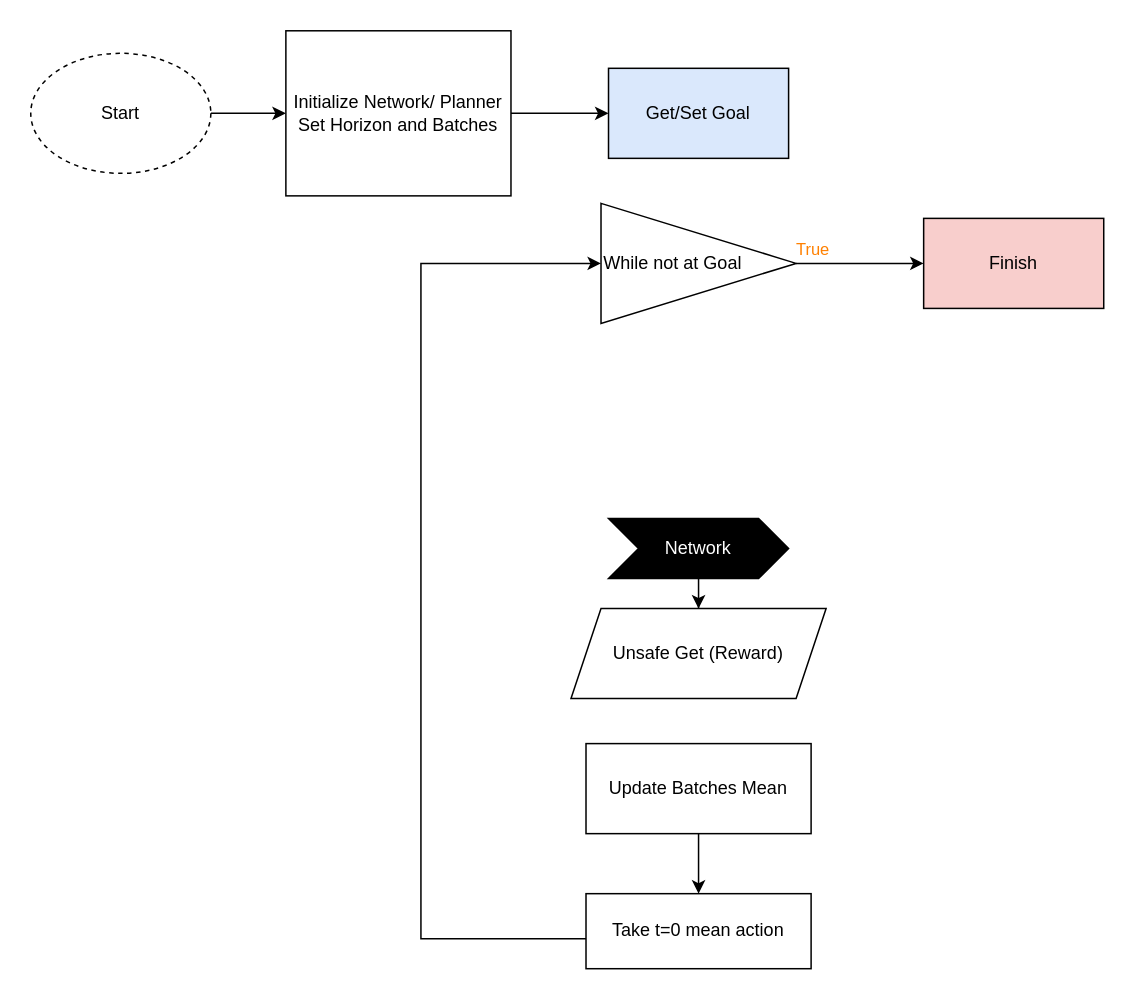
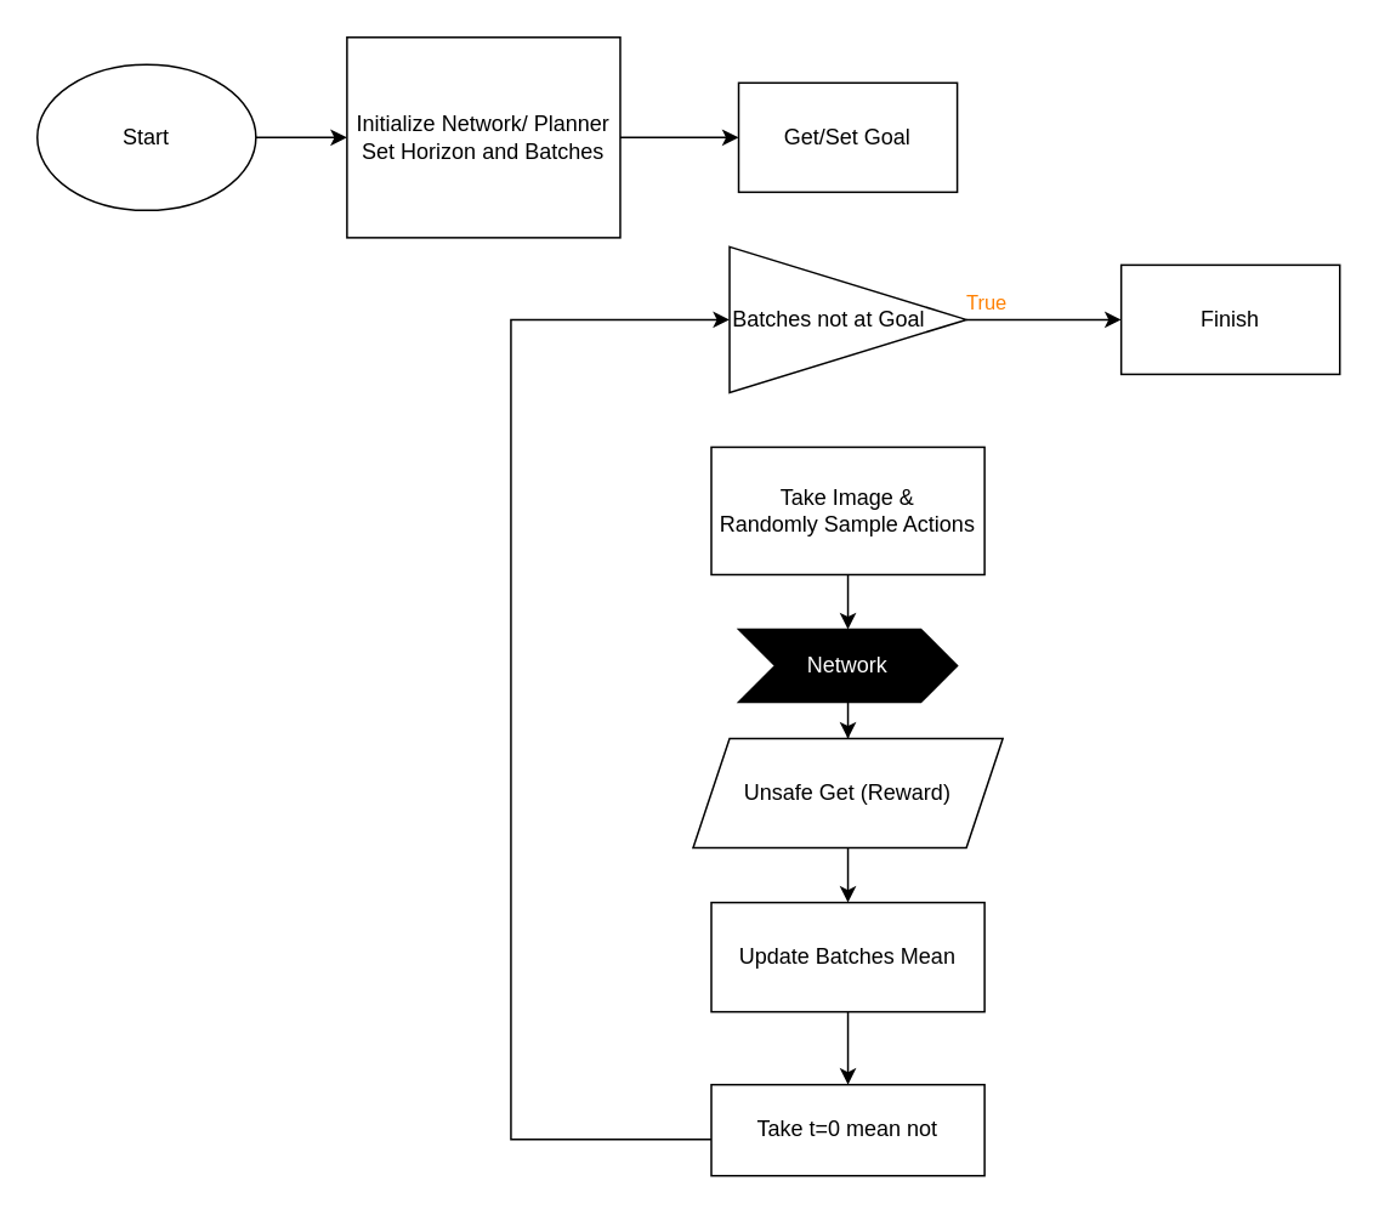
  <mxCell id="0" />
  <mxCell id="1" parent="0" />
  <mxCell id="2" value="" style="edgeStyle=orthogonalEdgeStyle;rounded=0;orthogonalLoop=1;jettySize=auto;html=1;" parent="1" source="3" target="5" edge="1"><mxGeometry relative="1" as="geometry" /></mxCell>
- <mxCell id="3" value="Start" style="ellipse;whiteSpace=wrap;html=1;dashed=1;" parent="1" vertex="1"><mxGeometry x="20" y="35" width="120" height="80" as="geometry" /></mxCell>
+ <mxCell id="3" value="Start" style="ellipse;whiteSpace=wrap;html=1;" parent="1" vertex="1"><mxGeometry x="20" y="35" width="120" height="80" as="geometry" /></mxCell>
  <mxCell id="4" value="" style="edgeStyle=orthogonalEdgeStyle;rounded=0;orthogonalLoop=1;jettySize=auto;html=1;" parent="1" source="5" target="6" edge="1"><mxGeometry relative="1" as="geometry" /></mxCell>
  <mxCell id="5" value="&lt;div&gt;Initialize Network/ Planner&lt;br&gt;&lt;/div&gt;&lt;div&gt;Set Horizon and Batches&lt;br&gt;&lt;/div&gt;" style="whiteSpace=wrap;html=1;" parent="1" vertex="1"><mxGeometry x="190" y="20" width="150" height="110" as="geometry" /></mxCell>
- <mxCell id="6" value="Get/Set Goal" style="whiteSpace=wrap;html=1;fillColor=#dae8fc;" parent="1" vertex="1"><mxGeometry x="405" y="45" width="120" height="60" as="geometry" /></mxCell>
+ <mxCell id="6" value="Get/Set Goal" style="whiteSpace=wrap;html=1;" parent="1" vertex="1"><mxGeometry x="405" y="45" width="120" height="60" as="geometry" /></mxCell>
+ <mxCell id="7" value="" style="edgeStyle=orthogonalEdgeStyle;rounded=0;orthogonalLoop=1;jettySize=auto;html=1;fontColor=#FFFFFF;" parent="1" source="8" target="18" edge="1"><mxGeometry relative="1" as="geometry" /></mxCell>
+ <mxCell id="8" value="&lt;div&gt;Take Image &amp;amp; &lt;br&gt;&lt;/div&gt;&lt;div&gt;Randomly Sample Actions&lt;br&gt;&lt;/div&gt;" style="whiteSpace=wrap;html=1;" parent="1" vertex="1"><mxGeometry x="390" y="245" width="150" height="70" as="geometry" /></mxCell>
+ <mxCell id="9" value="" style="edgeStyle=orthogonalEdgeStyle;rounded=0;orthogonalLoop=1;jettySize=auto;html=1;" parent="1" source="10" target="12" edge="1"><mxGeometry relative="1" as="geometry" /></mxCell>
  <mxCell id="10" value="Unsafe Get (Reward)" style="shape=parallelogram;perimeter=parallelogramPerimeter;whiteSpace=wrap;html=1;fixedSize=1;" parent="1" vertex="1"><mxGeometry x="380" y="405" width="170" height="60" as="geometry" /></mxCell>
  <mxCell id="11" value="" style="edgeStyle=orthogonalEdgeStyle;rounded=0;orthogonalLoop=1;jettySize=auto;html=1;fontColor=#FFFFFF;" parent="1" source="12" target="20" edge="1"><mxGeometry relative="1" as="geometry" /></mxCell>
  <mxCell id="12" value="Update Batches Mean" style="whiteSpace=wrap;html=1;" parent="1" vertex="1"><mxGeometry x="390" y="495" width="150" height="60" as="geometry" /></mxCell>
  <mxCell id="13" value="" style="edgeStyle=orthogonalEdgeStyle;rounded=0;orthogonalLoop=1;jettySize=auto;html=1;" parent="1" source="15" target="16" edge="1"><mxGeometry relative="1" as="geometry" /></mxCell>
  <mxCell id="14" value="&lt;font color=&quot;#FF8000&quot;&gt;True&lt;/font&gt;" style="edgeLabel;html=1;align=center;verticalAlign=middle;resizable=0;points=[];" vertex="1" connectable="0" parent="13"><mxGeometry x="-0.412" y="-4" relative="1" as="geometry"><mxPoint x="-15" y="-14" as="offset" /></mxGeometry></mxCell>
- <mxCell id="15" value="&lt;div align=&quot;left&quot;&gt;While not at Goal&lt;/div&gt;" style="triangle;whiteSpace=wrap;html=1;align=left;" parent="1" vertex="1"><mxGeometry x="400" y="135" width="130" height="80" as="geometry" /></mxCell>
- <mxCell id="16" value="&lt;div align=&quot;center&quot;&gt;Finish&lt;/div&gt;" style="whiteSpace=wrap;html=1;align=center;fillColor=#f8cecc;" parent="1" vertex="1"><mxGeometry x="615" y="145" width="120" height="60" as="geometry" /></mxCell>
+ <mxCell id="15" value="&lt;div align=&quot;left&quot;&gt;Batches not at Goal&lt;/div&gt;" style="triangle;whiteSpace=wrap;html=1;align=left;" parent="1" vertex="1"><mxGeometry x="400" y="135" width="130" height="80" as="geometry" /></mxCell>
+ <mxCell id="16" value="&lt;div align=&quot;center&quot;&gt;Finish&lt;/div&gt;" style="whiteSpace=wrap;html=1;align=center;" parent="1" vertex="1"><mxGeometry x="615" y="145" width="120" height="60" as="geometry" /></mxCell>
  <mxCell id="17" value="" style="edgeStyle=orthogonalEdgeStyle;rounded=0;orthogonalLoop=1;jettySize=auto;html=1;fontColor=#FFFFFF;" parent="1" source="18" target="10" edge="1"><mxGeometry relative="1" as="geometry" /></mxCell>
  <mxCell id="18" value="&lt;font color=&quot;#FFFFFF&quot;&gt;Network&lt;/font&gt;" style="shape=step;perimeter=stepPerimeter;whiteSpace=wrap;html=1;fixedSize=1;fillColor=#000000;" parent="1" vertex="1"><mxGeometry x="405" y="345" width="120" height="40" as="geometry" /></mxCell>
  <mxCell id="19" style="edgeStyle=orthogonalEdgeStyle;rounded=0;orthogonalLoop=1;jettySize=auto;html=1;entryX=0;entryY=0.5;entryDx=0;entryDy=0;fontColor=#FFFFFF;" parent="1" source="20" target="15" edge="1"><mxGeometry relative="1" as="geometry"><Array as="points"><mxPoint x="280" y="625" /><mxPoint x="280" y="175" /></Array></mxGeometry></mxCell>
- <mxCell id="20" value="Take t=0 mean action" style="whiteSpace=wrap;html=1;" parent="1" vertex="1"><mxGeometry x="390" y="595" width="150" height="50" as="geometry" /></mxCell>
+ <mxCell id="20" value="Take t=0 mean not" style="whiteSpace=wrap;html=1;" parent="1" vertex="1"><mxGeometry x="390" y="595" width="150" height="50" as="geometry" /></mxCell>
